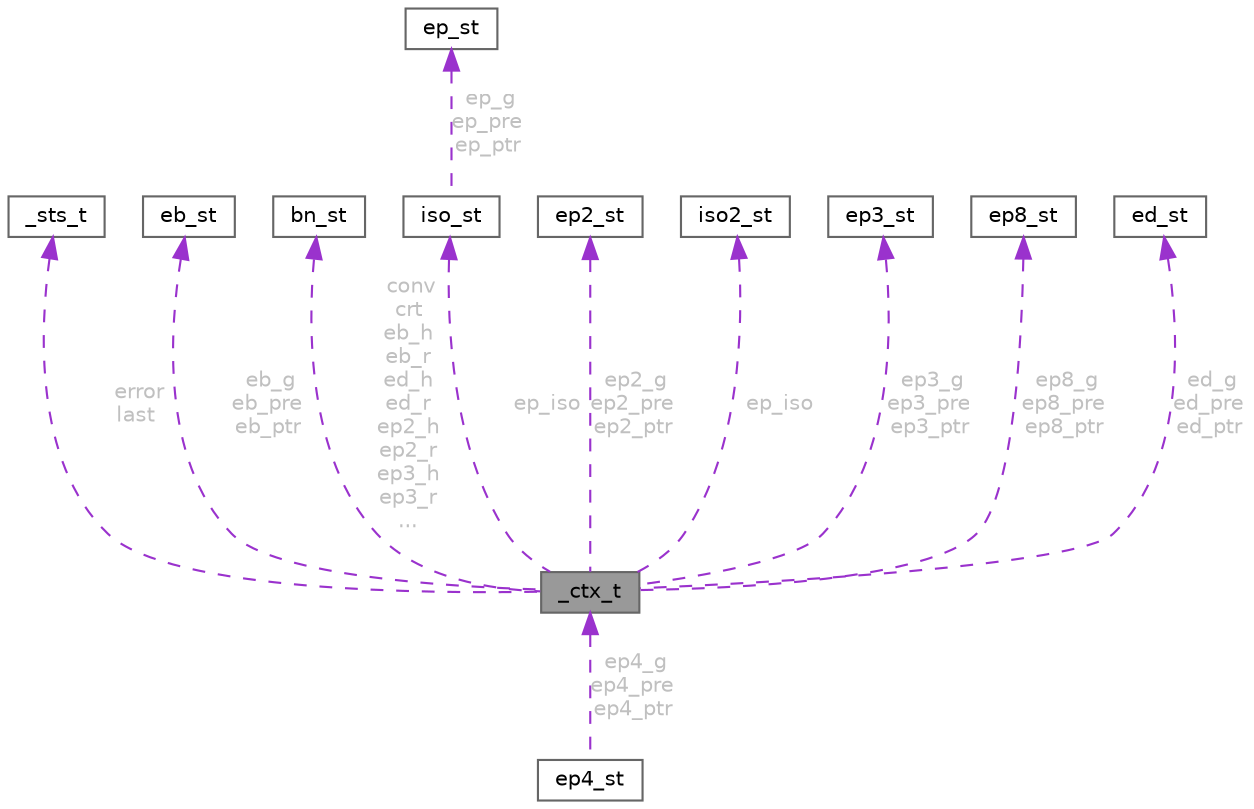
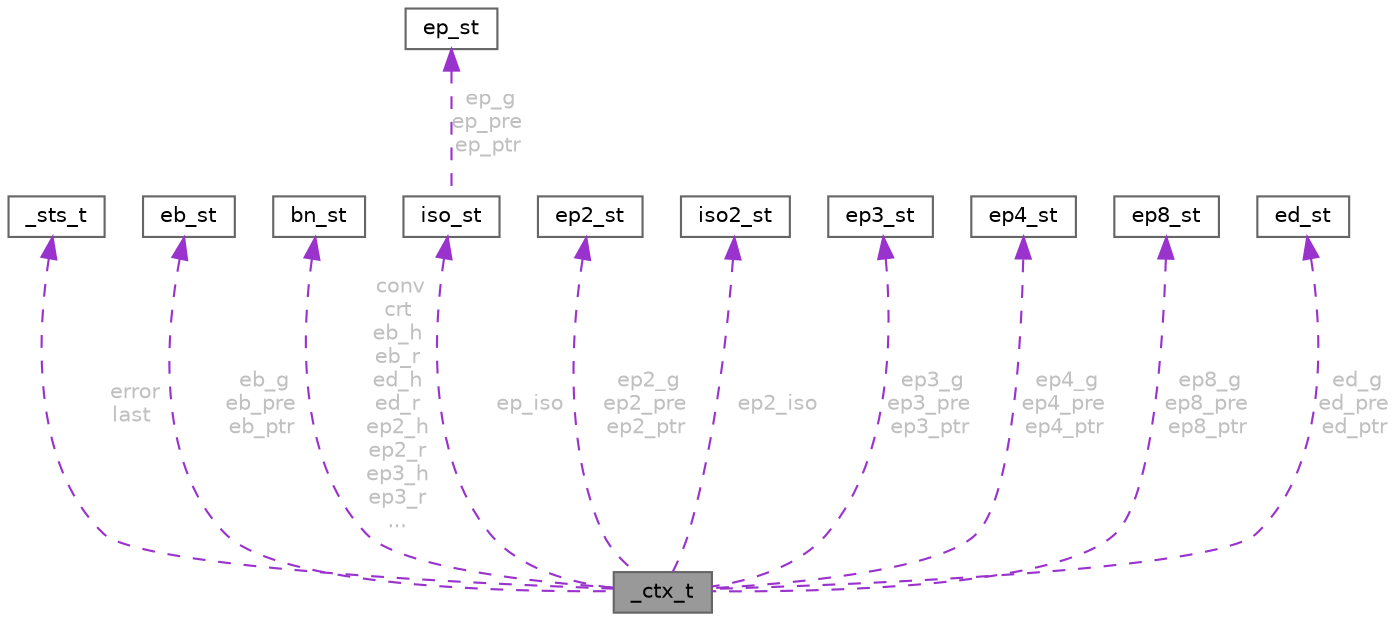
  digraph {
    node [color=gray40 fillcolor=white fontname=Helvetica fontsize=10 shape=box style=filled]
    edge [color=darkorchid3 dir=back fontcolor=grey fontname=Helvetica fontsize=10 labelfontname=Helvetica labelfontsize=10 style=dashed]
    n1 [fillcolor=grey60 fontcolor=black height=0.2 label=_ctx_t width=0.4]
    n2 [height=0.2 label=_sts_t width=0.4]
    n3 [height=0.2 label=eb_st width=0.4]
    n4 [height=0.2 label=bn_st width=0.4]
    n5 [height=0.2 label=ep_st width=0.4]
    n6 [height=0.2 label=iso_st width=0.4]
    n7 [height=0.2 label=ep2_st width=0.4]
    n8 [height=0.2 label=iso2_st width=0.4]
    n9 [height=0.2 label=ep3_st width=0.4]
    n10 [height=0.2 label=ep4_st width=0.4]
    n11 [height=0.2 label=ep8_st width=0.4]
    n12 [height=0.2 label=ed_st width=0.4]
    n2 -> n1 [label=" error\nlast"]
    n3 -> n1 [label=" eb_g\neb_pre\neb_ptr"]
    n4 -> n1 [label=" conv\ncrt\neb_h\neb_r\ned_h\ned_r\nep2_h\nep2_r\nep3_h\nep3_r\n..."]
    n5 -> n6 [label=" ep_g\nep_pre\nep_ptr"]
    n6 -> n1 [label=" ep_iso"]
    n7 -> n1 [label=" ep2_g\nep2_pre\nep2_ptr"]
-   n8 -> n1 [label=" ep_iso"]
+   n8 -> n1 [label=" ep2_iso"]
    n9 -> n1 [label=" ep3_g\nep3_pre\nep3_ptr"]
-   n1 -> n10 [label=" ep4_g\nep4_pre\nep4_ptr"]
+   n10 -> n1 [label=" ep4_g\nep4_pre\nep4_ptr"]
    n11 -> n1 [label=" ep8_g\nep8_pre\nep8_ptr"]
    n12 -> n1 [label=" ed_g\ned_pre\ned_ptr"]
  }
